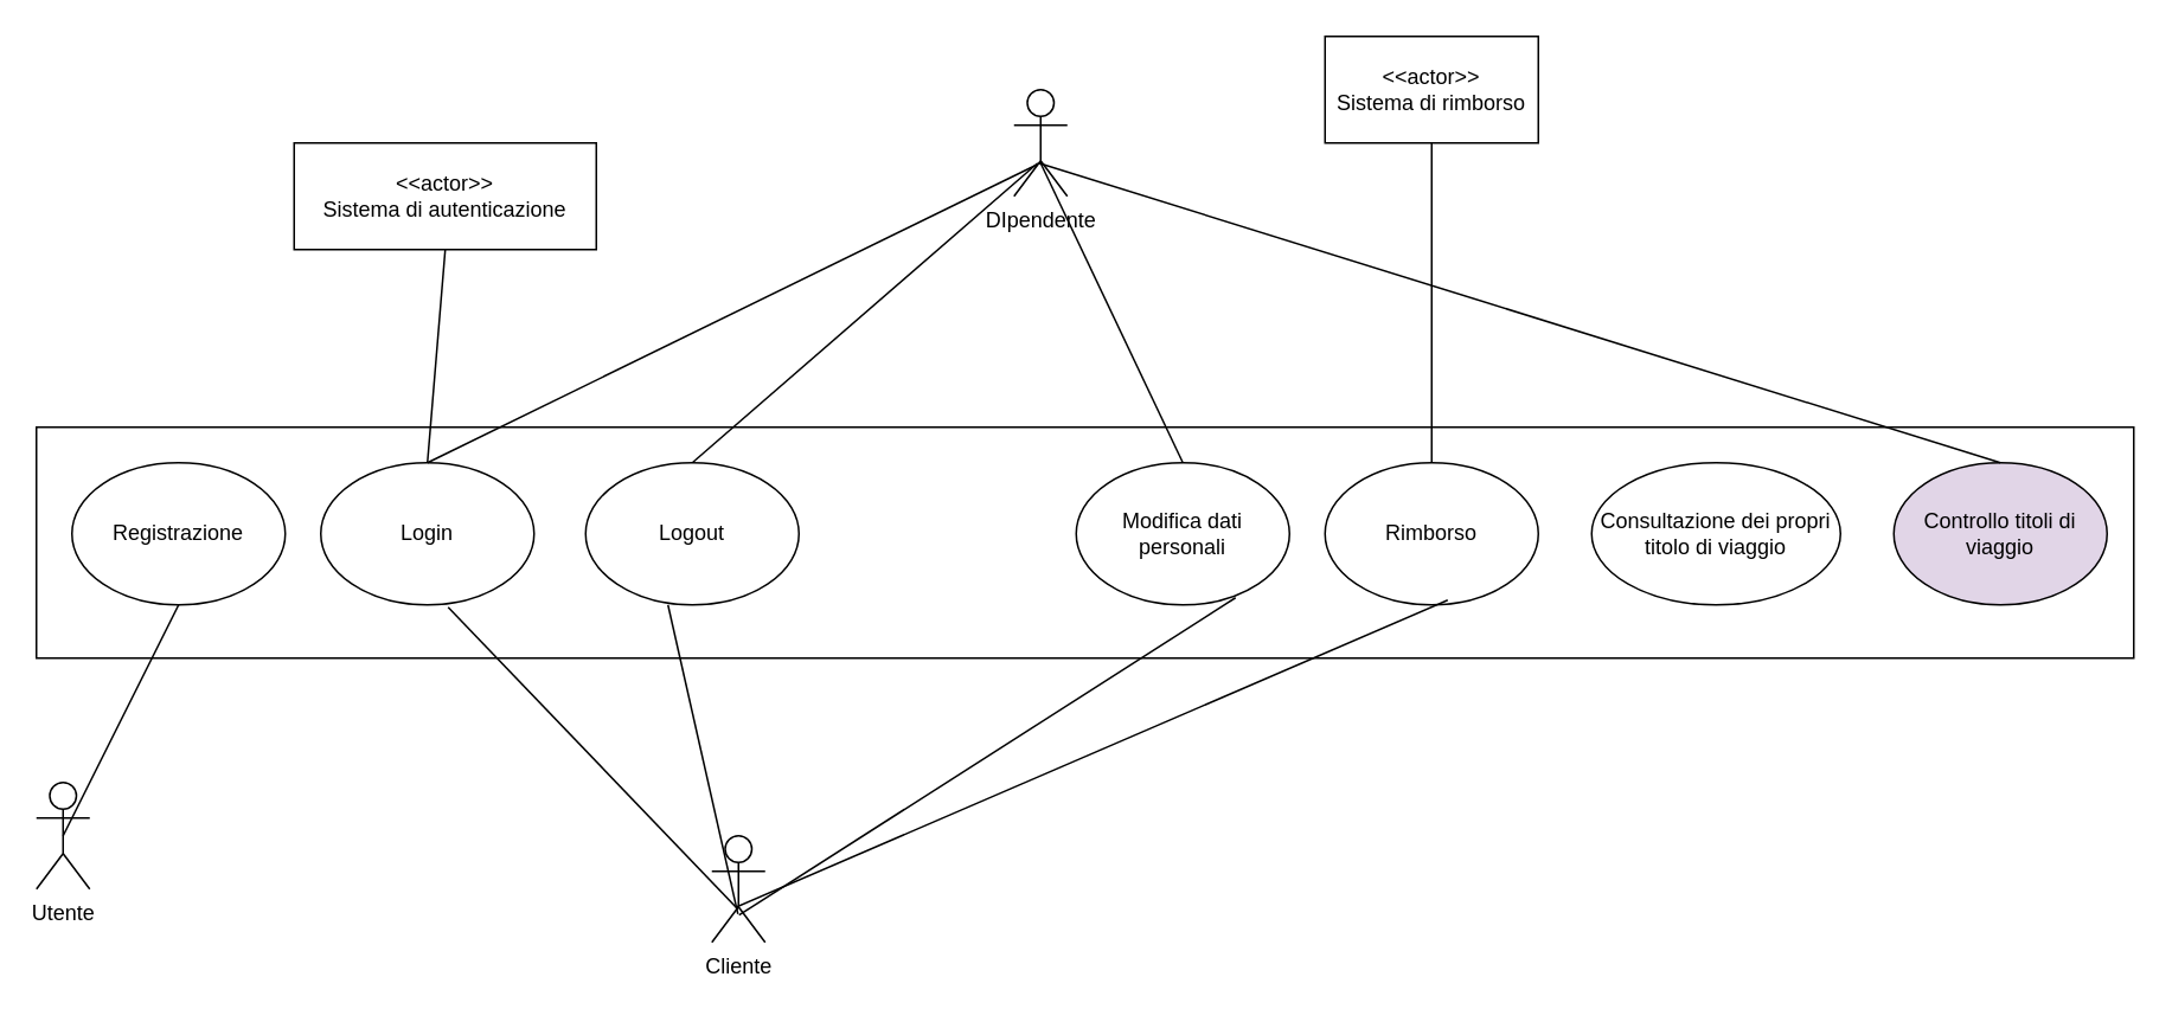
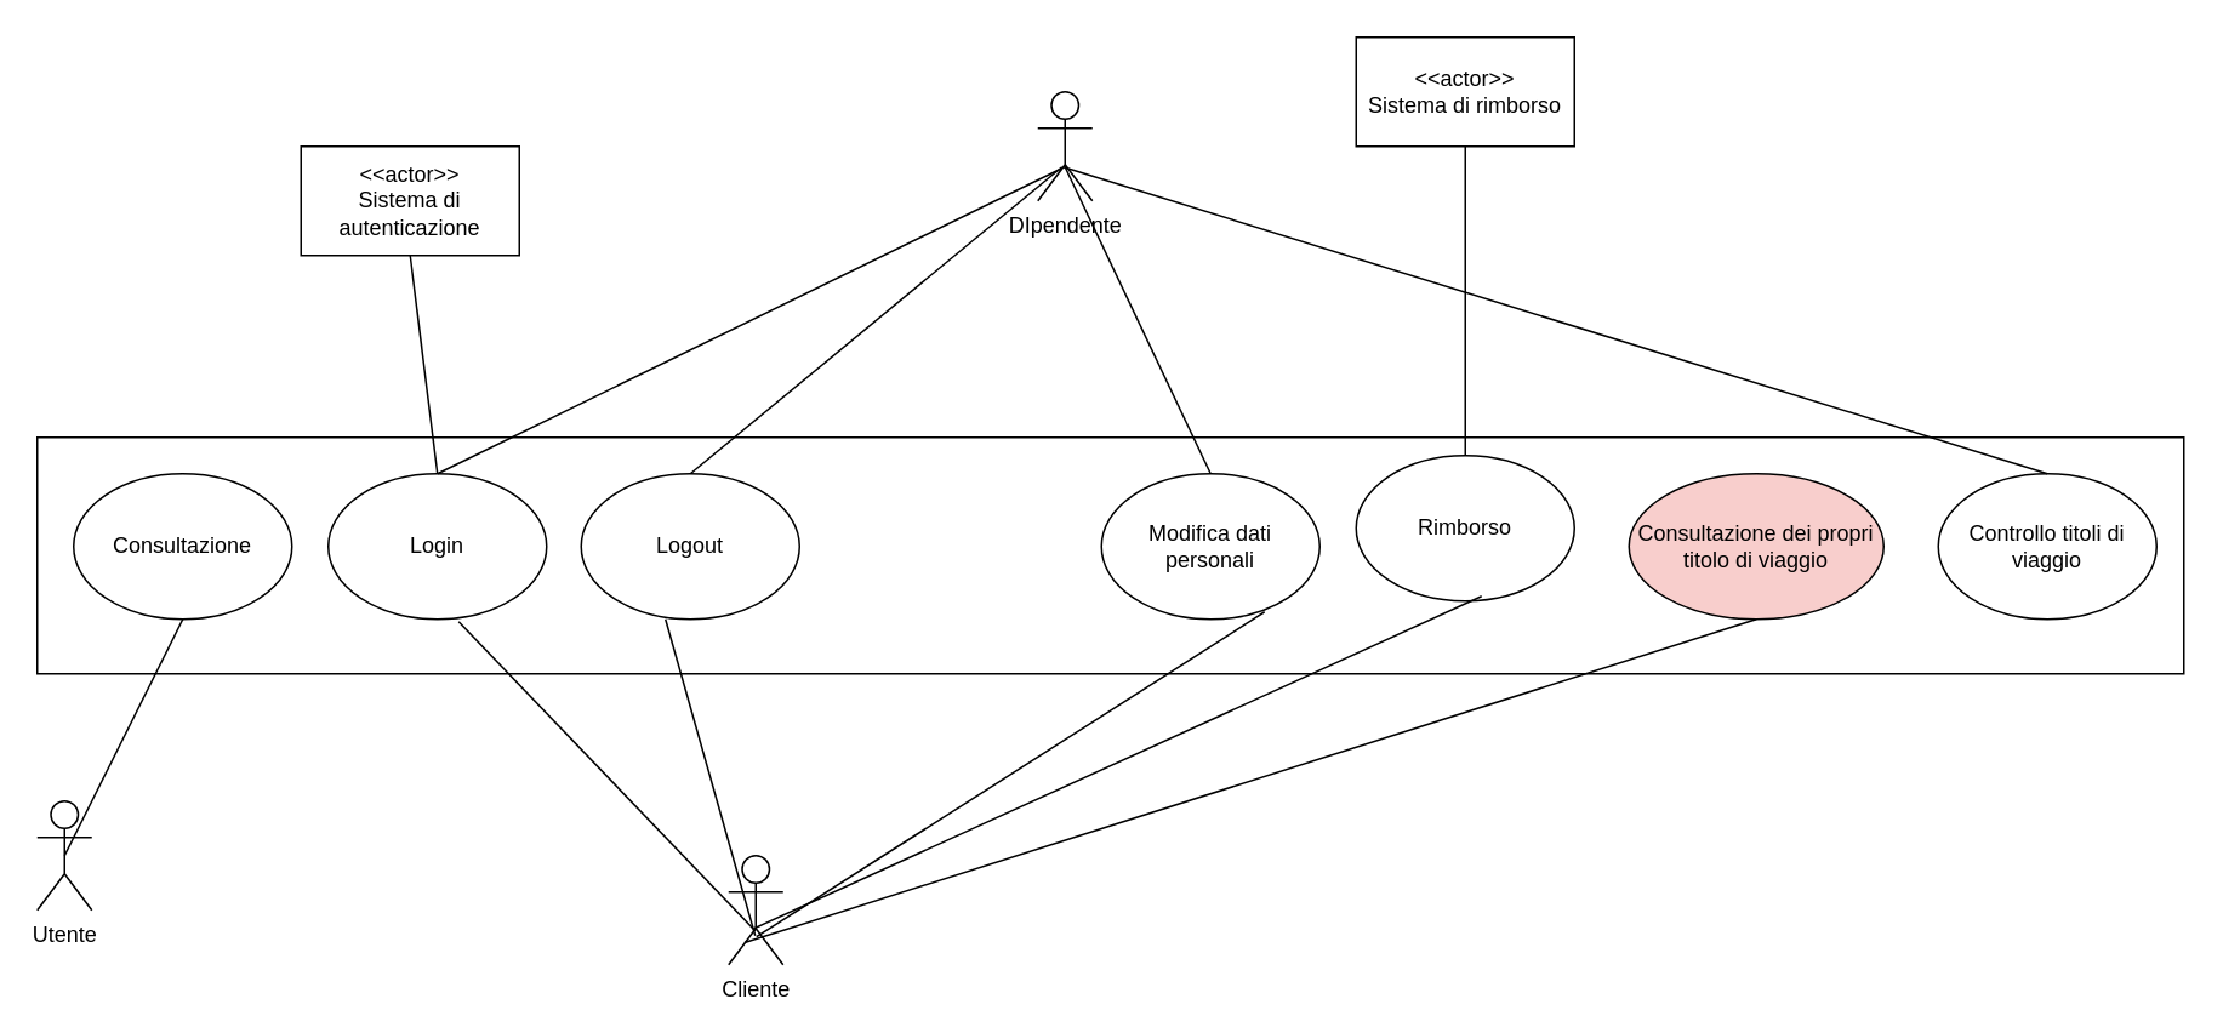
  <mxCell id="0" />
  <mxCell id="1" parent="0" />
  <mxCell id="2" value="Cliente&lt;div&gt;&lt;br&gt;&lt;/div&gt;" style="shape=umlActor;verticalLabelPosition=bottom;verticalAlign=top;html=1;" vertex="1" parent="1"><mxGeometry x="400" y="470" width="30" height="60" as="geometry" /></mxCell>
  <mxCell id="3" value="DIpendente&lt;div&gt;&lt;br&gt;&lt;/div&gt;" style="shape=umlActor;verticalLabelPosition=bottom;verticalAlign=top;html=1;" vertex="1" parent="1"><mxGeometry x="570" y="50" width="30" height="60" as="geometry" /></mxCell>
  <mxCell id="4" value="" style="rounded=0;whiteSpace=wrap;html=1;" vertex="1" parent="1"><mxGeometry x="20" y="240" width="1180" height="130" as="geometry" /></mxCell>
  <mxCell id="5" value="Login" style="ellipse;whiteSpace=wrap;html=1;" vertex="1" parent="1"><mxGeometry x="180" y="260" width="120" height="80" as="geometry" /></mxCell>
- <mxCell id="6" value="Rimborso" style="ellipse;whiteSpace=wrap;html=1;" vertex="1" parent="1"><mxGeometry x="745" y="260" width="120" height="80" as="geometry" /></mxCell>
- <mxCell id="7" value="Consultazione dei propri titolo di viaggio" style="ellipse;whiteSpace=wrap;html=1;" vertex="1" parent="1"><mxGeometry x="895" y="260" width="140" height="80" as="geometry" /></mxCell>
+ <mxCell id="6" value="Rimborso" style="ellipse;whiteSpace=wrap;html=1;" vertex="1" parent="1"><mxGeometry x="745" y="250" width="120" height="80" as="geometry" /></mxCell>
+ <mxCell id="7" value="Consultazione dei propri titolo di viaggio" style="ellipse;whiteSpace=wrap;html=1;fillColor=#f8cecc;" vertex="1" parent="1"><mxGeometry x="895" y="260" width="140" height="80" as="geometry" /></mxCell>
  <mxCell id="8" value="Modifica dati&lt;div&gt;personali&lt;/div&gt;" style="ellipse;whiteSpace=wrap;html=1;" vertex="1" parent="1"><mxGeometry x="605" y="260" width="120" height="80" as="geometry" /></mxCell>
- <mxCell id="9" value="Controllo titoli di viaggio" style="ellipse;whiteSpace=wrap;html=1;fillColor=#e1d5e7;" vertex="1" parent="1"><mxGeometry x="1065" y="260" width="120" height="80" as="geometry" /></mxCell>
- <mxCell id="10" value="&amp;lt;&amp;lt;actor&amp;gt;&amp;gt;&lt;div&gt;Sistema di autenticazione&lt;/div&gt;" style="rounded=0;whiteSpace=wrap;html=1;" vertex="1" parent="1"><mxGeometry x="165" y="80" width="170" height="60" as="geometry" /></mxCell>
- <mxCell id="11" value="Logout" style="ellipse;whiteSpace=wrap;html=1;" vertex="1" parent="1"><mxGeometry x="329" y="260" width="120" height="80" as="geometry" /></mxCell>
+ <mxCell id="9" value="Controllo titoli di viaggio" style="ellipse;whiteSpace=wrap;html=1;" vertex="1" parent="1"><mxGeometry x="1065" y="260" width="120" height="80" as="geometry" /></mxCell>
+ <mxCell id="10" value="&amp;lt;&amp;lt;actor&amp;gt;&amp;gt;&lt;div&gt;Sistema di autenticazione&lt;/div&gt;" style="rounded=0;whiteSpace=wrap;html=1;" vertex="1" parent="1"><mxGeometry x="165" y="80" width="120" height="60" as="geometry" /></mxCell>
+ <mxCell id="11" value="Logout" style="ellipse;whiteSpace=wrap;html=1;" vertex="1" parent="1"><mxGeometry x="319" y="260" width="120" height="80" as="geometry" /></mxCell>
  <mxCell id="12" value="" style="endArrow=none;html=1;rounded=0;exitX=0.489;exitY=0.689;exitDx=0;exitDy=0;exitPerimeter=0;entryX=0.597;entryY=1.017;entryDx=0;entryDy=0;entryPerimeter=0;" edge="1" parent="1" source="2" target="5"><mxGeometry width="50" height="50" relative="1" as="geometry"><mxPoint x="600" y="500" as="sourcePoint" /><mxPoint x="310" y="480" as="targetPoint" /></mxGeometry></mxCell>
  <mxCell id="13" value="" style="endArrow=none;html=1;rounded=0;exitX=0.489;exitY=0.733;exitDx=0;exitDy=0;exitPerimeter=0;entryX=0.386;entryY=1;entryDx=0;entryDy=0;entryPerimeter=0;" edge="1" parent="1" source="2" target="11"><mxGeometry width="50" height="50" relative="1" as="geometry"><mxPoint x="718" y="540" as="sourcePoint" /><mxPoint x="420" y="340" as="targetPoint" /></mxGeometry></mxCell>
  <mxCell id="14" value="" style="endArrow=none;html=1;rounded=0;exitX=0.747;exitY=0.95;exitDx=0;exitDy=0;exitPerimeter=0;entryX=0.511;entryY=0.744;entryDx=0;entryDy=0;entryPerimeter=0;" edge="1" parent="1" source="8" target="2"><mxGeometry width="50" height="50" relative="1" as="geometry"><mxPoint x="565" y="571" as="sourcePoint" /><mxPoint x="267" y="371" as="targetPoint" /></mxGeometry></mxCell>
  <mxCell id="15" value="" style="endArrow=none;html=1;rounded=0;entryX=0.575;entryY=0.967;entryDx=0;entryDy=0;entryPerimeter=0;exitX=0.467;exitY=0.667;exitDx=0;exitDy=0;exitPerimeter=0;" edge="1" parent="1" source="2" target="6"><mxGeometry width="50" height="50" relative="1" as="geometry"><mxPoint x="680" y="430" as="sourcePoint" /><mxPoint x="730" y="380" as="targetPoint" /></mxGeometry></mxCell>
  <mxCell id="16" value="" style="endArrow=none;html=1;rounded=0;exitX=0.5;exitY=0;exitDx=0;exitDy=0;entryX=0.444;entryY=0.7;entryDx=0;entryDy=0;entryPerimeter=0;" edge="1" parent="1" source="5" target="3"><mxGeometry width="50" height="50" relative="1" as="geometry"><mxPoint x="640" y="228" as="sourcePoint" /><mxPoint x="783" y="50" as="targetPoint" /></mxGeometry></mxCell>
  <mxCell id="17" value="" style="endArrow=none;html=1;rounded=0;exitX=0.5;exitY=0;exitDx=0;exitDy=0;entryX=0.444;entryY=0.689;entryDx=0;entryDy=0;entryPerimeter=0;" edge="1" parent="1" source="11" target="3"><mxGeometry width="50" height="50" relative="1" as="geometry"><mxPoint x="235" y="270" as="sourcePoint" /><mxPoint x="943" y="182" as="targetPoint" /></mxGeometry></mxCell>
  <mxCell id="18" value="" style="endArrow=none;html=1;rounded=0;exitX=0.5;exitY=0;exitDx=0;exitDy=0;entryX=0.489;entryY=0.678;entryDx=0;entryDy=0;entryPerimeter=0;" edge="1" parent="1" source="8" target="3"><mxGeometry width="50" height="50" relative="1" as="geometry"><mxPoint x="245" y="280" as="sourcePoint" /><mxPoint x="953" y="192" as="targetPoint" /></mxGeometry></mxCell>
  <mxCell id="19" value="" style="endArrow=none;html=1;rounded=0;entryX=0.5;entryY=1;entryDx=0;entryDy=0;exitX=0.5;exitY=0;exitDx=0;exitDy=0;" edge="1" parent="1" source="5" target="10"><mxGeometry width="50" height="50" relative="1" as="geometry"><mxPoint x="480" y="300" as="sourcePoint" /><mxPoint x="530" y="250" as="targetPoint" /></mxGeometry></mxCell>
  <mxCell id="20" value="" style="endArrow=none;html=1;rounded=0;entryX=0.467;entryY=0.689;entryDx=0;entryDy=0;entryPerimeter=0;exitX=0.5;exitY=0;exitDx=0;exitDy=0;" edge="1" parent="1" source="9" target="3"><mxGeometry width="50" height="50" relative="1" as="geometry"><mxPoint x="700" y="300" as="sourcePoint" /><mxPoint x="750" y="250" as="targetPoint" /></mxGeometry></mxCell>
  <mxCell id="21" value="&amp;lt;&amp;lt;actor&amp;gt;&amp;gt;&lt;div&gt;Sistema di rimborso&lt;/div&gt;" style="rounded=0;whiteSpace=wrap;html=1;" vertex="1" parent="1"><mxGeometry x="745" y="20" width="120" height="60" as="geometry" /></mxCell>
  <mxCell id="22" value="" style="endArrow=none;html=1;rounded=0;entryX=0.5;entryY=1;entryDx=0;entryDy=0;exitX=0.5;exitY=0;exitDx=0;exitDy=0;" edge="1" parent="1" source="6" target="21"><mxGeometry width="50" height="50" relative="1" as="geometry"><mxPoint x="600" y="300" as="sourcePoint" /><mxPoint x="650" y="250" as="targetPoint" /></mxGeometry></mxCell>
+ <mxCell id="23" value="" style="endArrow=none;html=1;rounded=0;entryX=0.5;entryY=1;entryDx=0;entryDy=0;exitX=0.292;exitY=0.798;exitDx=0;exitDy=0;exitPerimeter=0;" edge="1" parent="1" source="2" target="7"><mxGeometry width="50" height="50" relative="1" as="geometry"><mxPoint x="600" y="300" as="sourcePoint" /><mxPoint x="650" y="250" as="targetPoint" /></mxGeometry></mxCell>
  <mxCell id="24" value="Utente" style="shape=umlActor;verticalLabelPosition=bottom;verticalAlign=top;html=1;" vertex="1" parent="1"><mxGeometry x="20" y="440" width="30" height="60" as="geometry" /></mxCell>
- <mxCell id="25" value="Registrazione" style="ellipse;whiteSpace=wrap;html=1;" vertex="1" parent="1"><mxGeometry x="40" y="260" width="120" height="80" as="geometry" /></mxCell>
+ <mxCell id="25" value="Consultazione" style="ellipse;whiteSpace=wrap;html=1;" vertex="1" parent="1"><mxGeometry x="40" y="260" width="120" height="80" as="geometry" /></mxCell>
  <mxCell id="26" value="" style="endArrow=none;html=1;rounded=0;entryX=0.5;entryY=1;entryDx=0;entryDy=0;exitX=0.5;exitY=0.5;exitDx=0;exitDy=0;exitPerimeter=0;" edge="1" parent="1" source="24" target="25"><mxGeometry width="50" height="50" relative="1" as="geometry"><mxPoint x="250" y="300" as="sourcePoint" /><mxPoint x="300" y="250" as="targetPoint" /></mxGeometry></mxCell>
